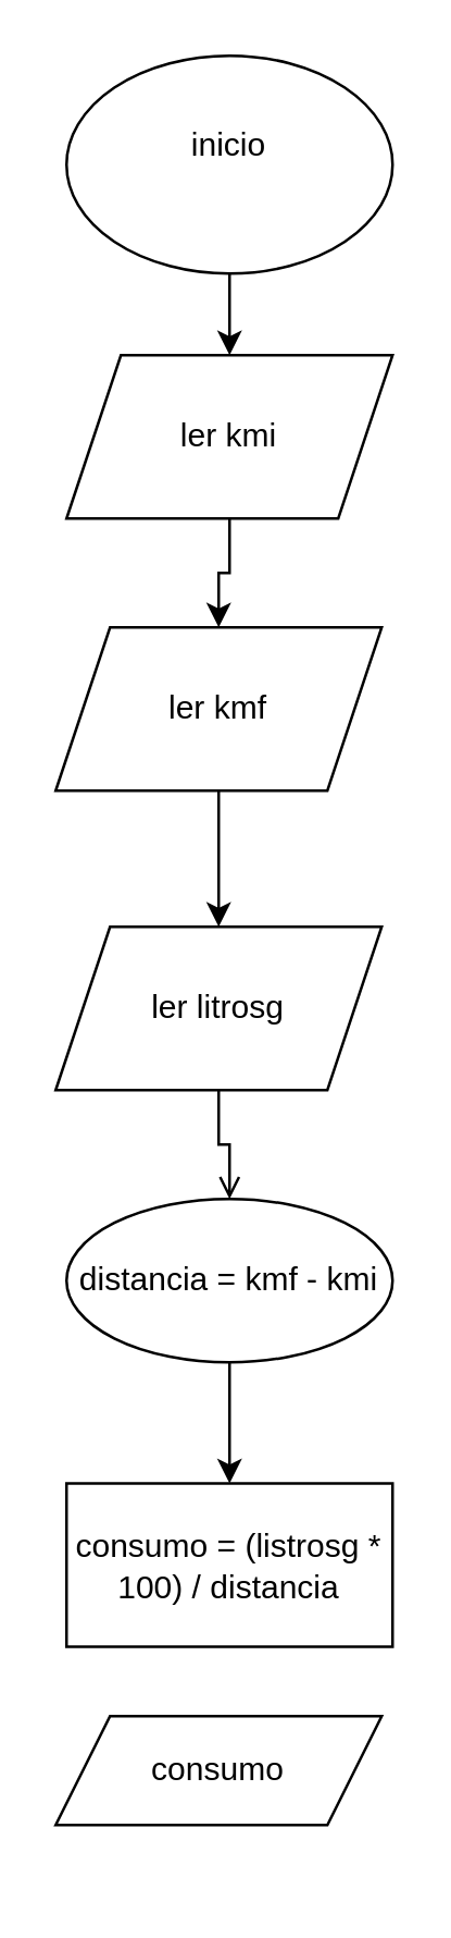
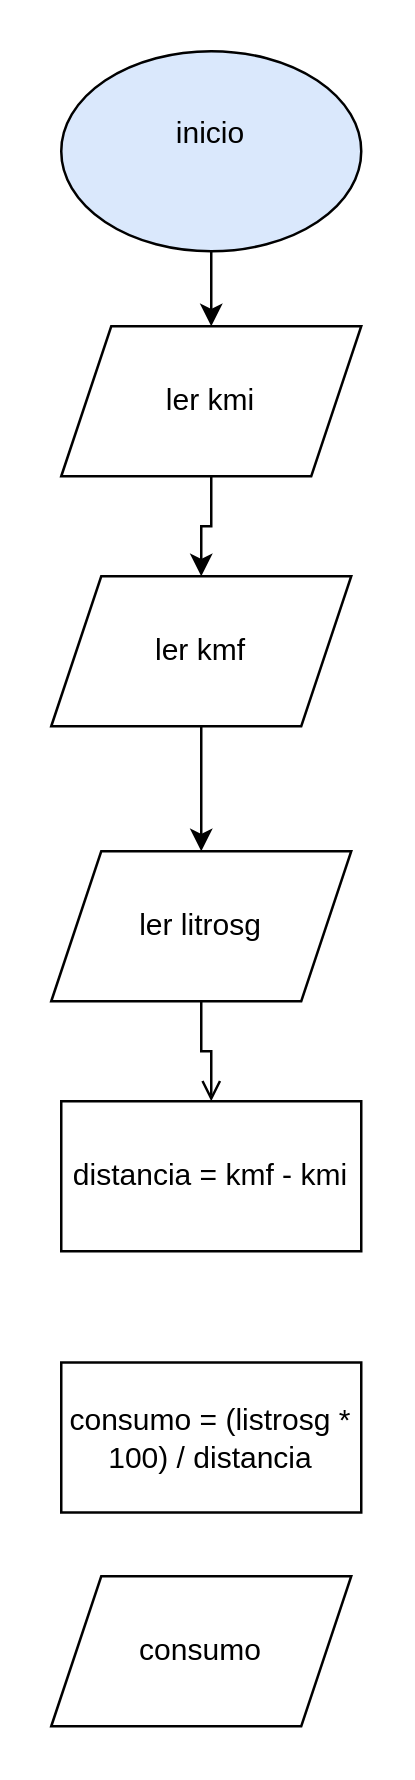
  <mxCell id="0" />
  <mxCell id="1" parent="0" />
  <mxCell id="2" value="" style="edgeStyle=orthogonalEdgeStyle;rounded=0;orthogonalLoop=1;jettySize=auto;html=1;" edge="1" parent="1" source="3" target="5"><mxGeometry relative="1" as="geometry" /></mxCell>
- <mxCell id="3" value="inicio&lt;div&gt;&lt;br&gt;&lt;/div&gt;" style="ellipse;whiteSpace=wrap;html=1;" vertex="1" parent="1"><mxGeometry x="24" width="120" height="80" as="geometry" y="20" /></mxCell>
+ <mxCell id="3" value="inicio&lt;div&gt;&lt;br&gt;&lt;/div&gt;" style="ellipse;whiteSpace=wrap;html=1;fillColor=#dae8fc;" vertex="1" parent="1"><mxGeometry x="24" width="120" height="80" as="geometry" y="20" /></mxCell>
  <mxCell id="4" value="" style="edgeStyle=orthogonalEdgeStyle;rounded=0;orthogonalLoop=1;jettySize=auto;html=1;" edge="1" parent="1" source="5" target="7"><mxGeometry relative="1" as="geometry" /></mxCell>
  <mxCell id="5" value="ler kmi" style="shape=parallelogram;perimeter=parallelogramPerimeter;whiteSpace=wrap;html=1;fixedSize=1;" vertex="1" parent="1"><mxGeometry x="24" y="130" width="120" height="60" as="geometry" /></mxCell>
  <mxCell id="6" value="" style="edgeStyle=orthogonalEdgeStyle;rounded=0;orthogonalLoop=1;jettySize=auto;html=1;" edge="1" parent="1" source="7" target="9"><mxGeometry relative="1" as="geometry" /></mxCell>
  <mxCell id="7" value="ler kmf" style="shape=parallelogram;perimeter=parallelogramPerimeter;whiteSpace=wrap;html=1;fixedSize=1;" vertex="1" parent="1"><mxGeometry x="20" y="230" width="120" height="60" as="geometry" /></mxCell>
  <mxCell id="8" value="" style="edgeStyle=orthogonalEdgeStyle;rounded=0;orthogonalLoop=1;jettySize=auto;html=1;endArrow=open;" edge="1" parent="1" source="9" target="11"><mxGeometry relative="1" as="geometry" /></mxCell>
  <mxCell id="9" value="ler litrosg" style="shape=parallelogram;perimeter=parallelogramPerimeter;whiteSpace=wrap;html=1;fixedSize=1;" vertex="1" parent="1"><mxGeometry x="20" y="340" width="120" height="60" as="geometry" /></mxCell>
- <mxCell id="10" value="" style="edgeStyle=orthogonalEdgeStyle;rounded=0;orthogonalLoop=1;jettySize=auto;html=1;" edge="1" parent="1" source="11" target="12"><mxGeometry relative="1" as="geometry" /></mxCell>
- <mxCell id="11" value="distancia = kmf - kmi" style="ellipse;whiteSpace=wrap;html=1;" vertex="1" parent="1"><mxGeometry x="24" y="440" width="120" height="60" as="geometry" /></mxCell>
+ <mxCell id="11" value="distancia = kmf - kmi" style="rounded=0;whiteSpace=wrap;html=1;" vertex="1" parent="1"><mxGeometry x="24" y="440" width="120" height="60" as="geometry" /></mxCell>
  <mxCell id="12" value="consumo = (listrosg * 100) / distancia" style="rounded=0;whiteSpace=wrap;html=1;" vertex="1" parent="1"><mxGeometry x="24" y="544.5" width="120" height="60" as="geometry" /></mxCell>
- <mxCell id="13" value="consumo" style="shape=parallelogram;perimeter=parallelogramPerimeter;whiteSpace=wrap;html=1;fixedSize=1;" vertex="1" parent="1"><mxGeometry x="20" y="630" width="120" height="40" as="geometry" /></mxCell>
+ <mxCell id="13" value="consumo" style="shape=parallelogram;perimeter=parallelogramPerimeter;whiteSpace=wrap;html=1;fixedSize=1;" vertex="1" parent="1"><mxGeometry x="20" y="630" width="120" height="60" as="geometry" /></mxCell>
